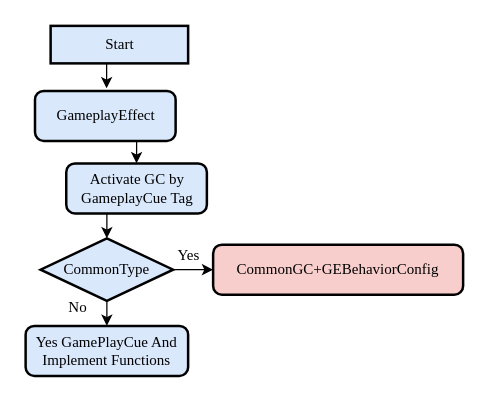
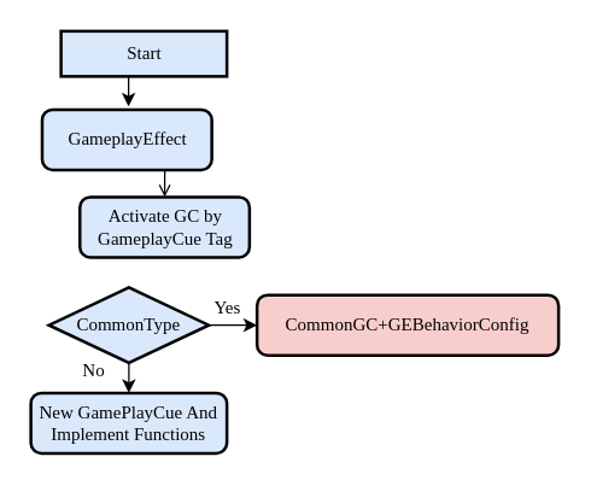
  <mxCell id="0" />
  <mxCell id="1" parent="0" />
  <mxCell id="2" style="edgeStyle=orthogonalEdgeStyle;rounded=0;sketch=0;hachureGap=4;jiggle=2;curveFitting=1;orthogonalLoop=1;jettySize=auto;html=1;exitX=0.5;exitY=1;exitDx=0;exitDy=0;fontFamily=Architects Daughter;fontSource=https%3A%2F%2Ffonts.googleapis.com%2Fcss%3Ffamily%3DArchitects%2BDaughter;fontSize=12;" edge="1" parent="1" source="3"><mxGeometry relative="1" as="geometry"><mxPoint x="84.793" y="70" as="targetPoint" /></mxGeometry></mxCell>
  <mxCell id="3" value="Start" style="html=1;hachureGap=4;fontFamily=Architects Daughter;fontSource=https%3A%2F%2Ffonts.googleapis.com%2Fcss%3Ffamily%3DArchitects%2BDaughter;fontSize=12;fillColor=#dae8fc;strokeColor=#000000;strokeWidth=2;" vertex="1" parent="1"><mxGeometry x="40" y="20" width="110" height="30" as="geometry" /></mxCell>
- <mxCell id="4" style="edgeStyle=orthogonalEdgeStyle;rounded=0;sketch=0;hachureGap=4;jiggle=2;curveFitting=1;orthogonalLoop=1;jettySize=auto;html=1;exitX=0.5;exitY=1;exitDx=0;exitDy=0;fontFamily=Architects Daughter;fontSource=https%3A%2F%2Ffonts.googleapis.com%2Fcss%3Ffamily%3DArchitects%2BDaughter;fontSize=12;entryX=0.5;entryY=0;entryDx=0;entryDy=0;" edge="1" parent="1" source="5" target="7"><mxGeometry relative="1" as="geometry"><mxPoint x="83.414" y="130" as="targetPoint" /><Array as="points" /></mxGeometry></mxCell>
+ <mxCell id="4" style="edgeStyle=orthogonalEdgeStyle;rounded=0;sketch=0;hachureGap=4;jiggle=2;curveFitting=1;orthogonalLoop=1;jettySize=auto;html=1;exitX=0.5;exitY=1;exitDx=0;exitDy=0;fontFamily=Architects Daughter;fontSource=https%3A%2F%2Ffonts.googleapis.com%2Fcss%3Ffamily%3DArchitects%2BDaughter;fontSize=12;entryX=0.5;entryY=0;entryDx=0;entryDy=0;endArrow=open;" edge="1" parent="1" source="5" target="7"><mxGeometry relative="1" as="geometry"><mxPoint x="83.414" y="130" as="targetPoint" /><Array as="points" /></mxGeometry></mxCell>
  <mxCell id="5" value="GameplayEffect" style="rounded=1;whiteSpace=wrap;html=1;absoluteArcSize=1;arcSize=14;strokeWidth=2;sketch=0;hachureGap=4;jiggle=2;curveFitting=1;fontFamily=Architects Daughter;fontSource=https%3A%2F%2Ffonts.googleapis.com%2Fcss%3Ffamily%3DArchitects%2BDaughter;fontSize=12;fillColor=#dae8fc;strokeColor=#000000;" vertex="1" parent="1"><mxGeometry x="27.5" y="72" width="112.5" height="40" as="geometry" /></mxCell>
- <mxCell id="6" style="edgeStyle=orthogonalEdgeStyle;rounded=0;sketch=0;hachureGap=4;jiggle=2;curveFitting=1;orthogonalLoop=1;jettySize=auto;html=1;exitX=0.5;exitY=1;exitDx=0;exitDy=0;entryX=0.5;entryY=0;entryDx=0;entryDy=0;entryPerimeter=0;fontFamily=Architects Daughter;fontSource=https%3A%2F%2Ffonts.googleapis.com%2Fcss%3Ffamily%3DArchitects%2BDaughter;fontSize=12;" edge="1" parent="1" source="7" target="10"><mxGeometry relative="1" as="geometry" /></mxCell>
  <mxCell id="7" value="Activate GC by GameplayCue Tag" style="rounded=1;whiteSpace=wrap;html=1;absoluteArcSize=1;arcSize=14;strokeWidth=2;sketch=0;hachureGap=4;jiggle=2;curveFitting=1;fontFamily=Architects Daughter;fontSource=https%3A%2F%2Ffonts.googleapis.com%2Fcss%3Ffamily%3DArchitects%2BDaughter;fontSize=12;fillColor=#dae8fc;strokeColor=#000000;" vertex="1" parent="1"><mxGeometry x="52.5" y="130" width="112.5" height="40" as="geometry" /></mxCell>
  <mxCell id="8" style="edgeStyle=orthogonalEdgeStyle;rounded=0;sketch=0;hachureGap=4;jiggle=2;curveFitting=1;orthogonalLoop=1;jettySize=auto;html=1;exitX=0.5;exitY=1;exitDx=0;exitDy=0;exitPerimeter=0;fontFamily=Architects Daughter;fontSource=https%3A%2F%2Ffonts.googleapis.com%2Fcss%3Ffamily%3DArchitects%2BDaughter;fontSize=12;" edge="1" parent="1" source="10"><mxGeometry relative="1" as="geometry"><mxPoint x="85" y="260" as="targetPoint" /></mxGeometry></mxCell>
  <mxCell id="9" style="edgeStyle=orthogonalEdgeStyle;rounded=0;sketch=0;hachureGap=4;jiggle=2;curveFitting=1;orthogonalLoop=1;jettySize=auto;html=1;exitX=1;exitY=0.5;exitDx=0;exitDy=0;exitPerimeter=0;fontFamily=Architects Daughter;fontSource=https%3A%2F%2Ffonts.googleapis.com%2Fcss%3Ffamily%3DArchitects%2BDaughter;fontSize=12;" edge="1" parent="1" source="10"><mxGeometry relative="1" as="geometry"><mxPoint x="170" y="214.759" as="targetPoint" /></mxGeometry></mxCell>
  <mxCell id="10" value="CommonType" style="strokeWidth=2;html=1;shape=mxgraph.flowchart.decision;whiteSpace=wrap;sketch=0;hachureGap=4;jiggle=2;curveFitting=1;fontFamily=Architects Daughter;fontSource=https%3A%2F%2Ffonts.googleapis.com%2Fcss%3Ffamily%3DArchitects%2BDaughter;fontSize=12;fillColor=#dae8fc;strokeColor=#000000;" vertex="1" parent="1"><mxGeometry x="32" y="190" width="106" height="50" as="geometry" /></mxCell>
- <mxCell id="11" value="Yes GamePlayCue And Implement Functions" style="rounded=1;whiteSpace=wrap;html=1;absoluteArcSize=1;arcSize=14;strokeWidth=2;sketch=0;hachureGap=4;jiggle=2;curveFitting=1;fontFamily=Architects Daughter;fontSource=https%3A%2F%2Ffonts.googleapis.com%2Fcss%3Ffamily%3DArchitects%2BDaughter;fontSize=12;fillColor=#dae8fc;strokeColor=#000000;" vertex="1" parent="1"><mxGeometry x="20" y="260" width="130" height="40" as="geometry" /></mxCell>
+ <mxCell id="11" value="New GamePlayCue And Implement Functions" style="rounded=1;whiteSpace=wrap;html=1;absoluteArcSize=1;arcSize=14;strokeWidth=2;sketch=0;hachureGap=4;jiggle=2;curveFitting=1;fontFamily=Architects Daughter;fontSource=https%3A%2F%2Ffonts.googleapis.com%2Fcss%3Ffamily%3DArchitects%2BDaughter;fontSize=12;fillColor=#dae8fc;strokeColor=#000000;" vertex="1" parent="1"><mxGeometry x="20" y="260" width="130" height="40" as="geometry" /></mxCell>
  <mxCell id="12" value="No" style="text;html=1;strokeColor=none;fillColor=none;align=center;verticalAlign=middle;whiteSpace=wrap;rounded=0;fontSize=12;fontFamily=Architects Daughter;" vertex="1" parent="1"><mxGeometry x="32" y="230" width="60" height="30" as="geometry" /></mxCell>
  <mxCell id="13" value="&lt;div style=&quot;text-align: center;&quot;&gt;&lt;span style=&quot;background-color: initial;&quot;&gt;Yes&lt;/span&gt;&lt;/div&gt;" style="text;whiteSpace=wrap;html=1;fontSize=12;fontFamily=Architects Daughter;" vertex="1" parent="1"><mxGeometry x="140" y="190" width="50" height="40" as="geometry" /></mxCell>
  <mxCell id="14" value="CommonGC+GEBehaviorConfig" style="rounded=1;whiteSpace=wrap;html=1;absoluteArcSize=1;arcSize=14;strokeWidth=2;sketch=0;hachureGap=4;jiggle=2;curveFitting=1;fontFamily=Architects Daughter;fontSource=https%3A%2F%2Ffonts.googleapis.com%2Fcss%3Ffamily%3DArchitects%2BDaughter;fontSize=12;fillColor=#f8cecc;strokeColor=#000000;" vertex="1" parent="1"><mxGeometry x="170" y="195" width="200" height="40" as="geometry" /></mxCell>
